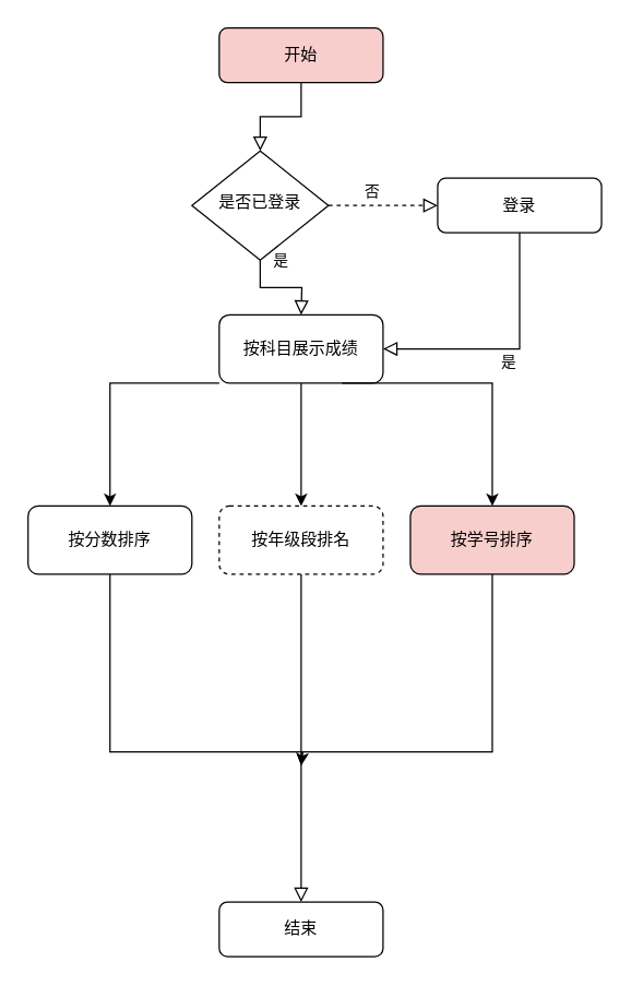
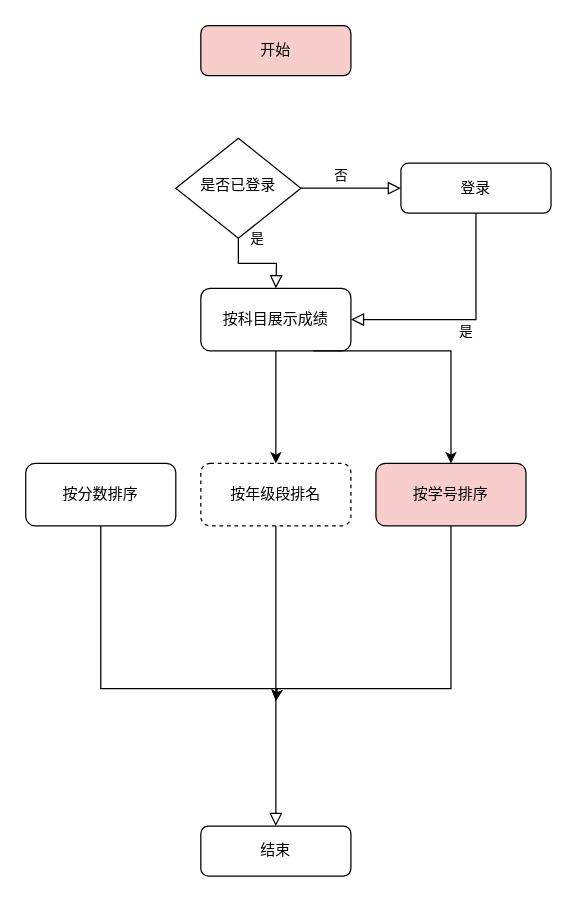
  <mxCell id="0" />
  <mxCell id="1" parent="0" />
- <mxCell id="2" value="" style="rounded=0;html=1;jettySize=auto;orthogonalLoop=1;fontSize=11;endArrow=block;endFill=0;endSize=8;strokeWidth=1;shadow=0;labelBackgroundColor=none;edgeStyle=orthogonalEdgeStyle;" edge="1" parent="1" source="3" target="6"><mxGeometry relative="1" as="geometry" /></mxCell>
  <mxCell id="3" value="开始" style="rounded=1;whiteSpace=wrap;html=1;fontSize=12;glass=0;strokeWidth=1;shadow=0;fillColor=#f8cecc;" vertex="1" parent="1"><mxGeometry x="160" y="20" width="120" height="40" as="geometry" /></mxCell>
  <mxCell id="4" value="是" style="rounded=0;html=1;jettySize=auto;orthogonalLoop=1;fontSize=11;endArrow=block;endFill=0;endSize=8;strokeWidth=1;shadow=0;labelBackgroundColor=none;edgeStyle=orthogonalEdgeStyle;" edge="1" parent="1" source="6"><mxGeometry y="20" relative="1" as="geometry"><mxPoint as="offset" /><mxPoint x="220" y="230" as="targetPoint" /></mxGeometry></mxCell>
- <mxCell id="5" value="否" style="edgeStyle=orthogonalEdgeStyle;rounded=0;html=1;jettySize=auto;orthogonalLoop=1;fontSize=11;endArrow=block;endFill=0;endSize=8;strokeWidth=1;shadow=0;labelBackgroundColor=none;dashed=1;" edge="1" parent="1" source="6" target="7"><mxGeometry x="-0.2" y="10" relative="1" as="geometry"><mxPoint as="offset" /></mxGeometry></mxCell>
+ <mxCell id="5" value="否" style="edgeStyle=orthogonalEdgeStyle;rounded=0;html=1;jettySize=auto;orthogonalLoop=1;fontSize=11;endArrow=block;endFill=0;endSize=8;strokeWidth=1;shadow=0;labelBackgroundColor=none;" edge="1" parent="1" source="6" target="7"><mxGeometry x="-0.2" y="10" relative="1" as="geometry"><mxPoint as="offset" /></mxGeometry></mxCell>
  <mxCell id="6" value="是否已登录" style="rhombus;whiteSpace=wrap;html=1;shadow=0;fontFamily=Helvetica;fontSize=12;align=center;strokeWidth=1;spacing=6;spacingTop=-4;" vertex="1" parent="1"><mxGeometry x="140" y="110" width="100" height="80" as="geometry" /></mxCell>
  <mxCell id="7" value="登录" style="rounded=1;whiteSpace=wrap;html=1;fontSize=12;glass=0;strokeWidth=1;shadow=0;" vertex="1" parent="1"><mxGeometry x="320" y="130" width="120" height="40" as="geometry" /></mxCell>
  <mxCell id="8" value="" style="rounded=0;html=1;jettySize=auto;orthogonalLoop=1;fontSize=11;endArrow=block;endFill=0;endSize=8;strokeWidth=1;shadow=0;labelBackgroundColor=none;edgeStyle=orthogonalEdgeStyle;exitX=0.5;exitY=1;exitDx=0;exitDy=0;" edge="1" parent="1" source="19" target="11"><mxGeometry x="0.343" y="20" relative="1" as="geometry"><mxPoint as="offset" /></mxGeometry></mxCell>
  <mxCell id="9" value="是" style="edgeStyle=orthogonalEdgeStyle;rounded=0;html=1;jettySize=auto;orthogonalLoop=1;fontSize=11;endArrow=block;endFill=0;endSize=8;strokeWidth=1;shadow=0;labelBackgroundColor=none;exitX=0.5;exitY=1;exitDx=0;exitDy=0;entryX=1;entryY=0.5;entryDx=0;entryDy=0;" edge="1" parent="1" source="7" target="15"><mxGeometry y="10" relative="1" as="geometry"><mxPoint as="offset" /><mxPoint x="270" y="270" as="targetPoint" /></mxGeometry></mxCell>
  <mxCell id="10" value="" style="edgeStyle=orthogonalEdgeStyle;rounded=0;orthogonalLoop=1;jettySize=auto;html=1;exitX=0.5;exitY=1;exitDx=0;exitDy=0;entryX=0.5;entryY=0;entryDx=0;entryDy=0;" edge="1" parent="1" source="15" target="19"><mxGeometry relative="1" as="geometry"><mxPoint x="220" y="310" as="sourcePoint" /><mxPoint x="220" y="420" as="targetPoint" /></mxGeometry></mxCell>
  <mxCell id="11" value="结束" style="rounded=1;whiteSpace=wrap;html=1;fontSize=12;glass=0;strokeWidth=1;shadow=0;" vertex="1" parent="1"><mxGeometry x="160" y="660" width="120" height="40" as="geometry" /></mxCell>
  <mxCell id="12" value="" style="edgeStyle=orthogonalEdgeStyle;rounded=0;orthogonalLoop=1;jettySize=auto;html=1;" edge="1" parent="1" source="13"><mxGeometry relative="1" as="geometry"><mxPoint x="220" y="560" as="targetPoint" /><Array as="points"><mxPoint x="360" y="550" /><mxPoint x="221" y="550" /></Array></mxGeometry></mxCell>
  <mxCell id="13" value="按学号排序" style="rounded=1;whiteSpace=wrap;html=1;fontSize=12;glass=0;strokeWidth=1;shadow=0;fillColor=#f8cecc;" vertex="1" parent="1"><mxGeometry x="300" y="370" width="120" height="50" as="geometry" /></mxCell>
- <mxCell id="14" value="" style="edgeStyle=orthogonalEdgeStyle;rounded=0;orthogonalLoop=1;jettySize=auto;html=1;" edge="1" parent="1" source="15" target="17"><mxGeometry relative="1" as="geometry"><Array as="points"><mxPoint x="80" y="280" /></Array></mxGeometry></mxCell>
  <mxCell id="15" value="按科目展示成绩" style="rounded=1;whiteSpace=wrap;html=1;fontSize=12;glass=0;strokeWidth=1;shadow=0;" vertex="1" parent="1"><mxGeometry x="160" y="230" width="120" height="50" as="geometry" /></mxCell>
  <mxCell id="16" value="" style="edgeStyle=orthogonalEdgeStyle;rounded=0;orthogonalLoop=1;jettySize=auto;html=1;" edge="1" parent="1" source="17"><mxGeometry relative="1" as="geometry"><mxPoint x="220" y="560" as="targetPoint" /><Array as="points"><mxPoint x="80" y="550" /><mxPoint x="221" y="550" /></Array></mxGeometry></mxCell>
  <mxCell id="17" value="按分数排序" style="rounded=1;whiteSpace=wrap;html=1;fontSize=12;glass=0;strokeWidth=1;shadow=0;" vertex="1" parent="1"><mxGeometry x="20" y="370" width="120" height="50" as="geometry" /></mxCell>
  <mxCell id="18" value="" style="edgeStyle=orthogonalEdgeStyle;rounded=0;orthogonalLoop=1;jettySize=auto;html=1;exitX=0.75;exitY=1;exitDx=0;exitDy=0;" edge="1" parent="1" source="15" target="13"><mxGeometry relative="1" as="geometry"><Array as="points"><mxPoint x="360" y="280" /></Array></mxGeometry></mxCell>
  <mxCell id="19" value="按年级段排名" style="rounded=1;whiteSpace=wrap;html=1;fontSize=12;glass=0;strokeWidth=1;shadow=0;dashed=1;" vertex="1" parent="1"><mxGeometry x="160" y="370" width="120" height="50" as="geometry" /></mxCell>
